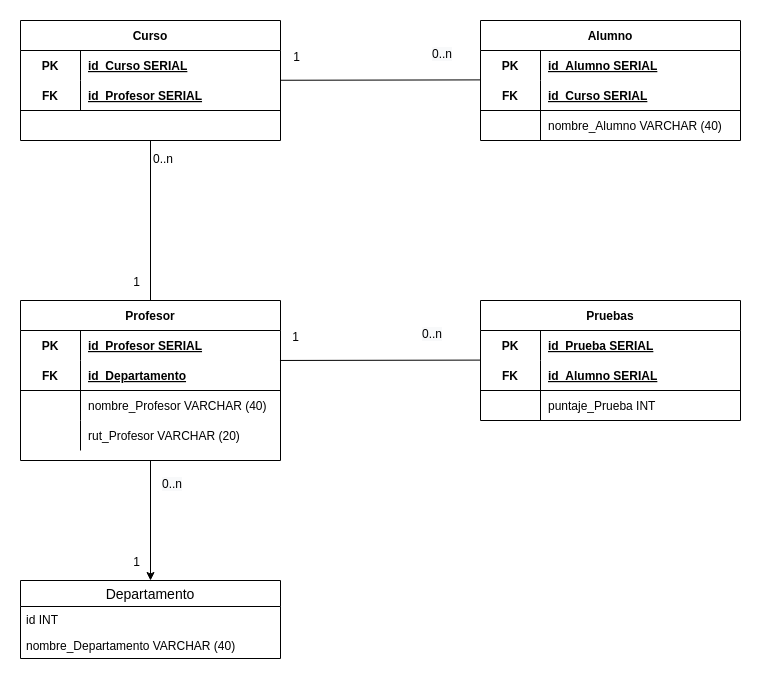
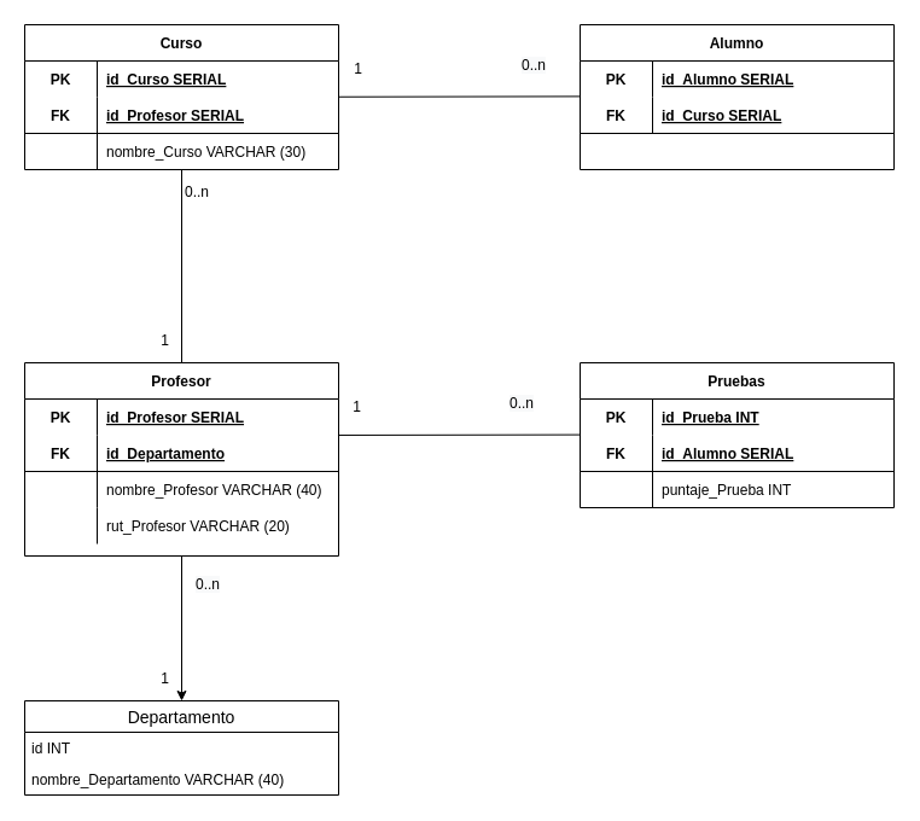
  <mxCell id="0" />
  <mxCell id="1" parent="0" />
  <mxCell id="2" value="Curso" style="shape=table;startSize=30;container=1;collapsible=1;childLayout=tableLayout;fixedRows=1;rowLines=0;fontStyle=1;align=center;resizeLast=1;" vertex="1" parent="1"><mxGeometry x="20" y="20" width="260" height="120" as="geometry" /></mxCell>
  <mxCell id="3" value="" style="shape=partialRectangle;collapsible=0;dropTarget=0;pointerEvents=0;fillColor=none;top=0;left=0;bottom=0;right=0;points=[[0,0.5],[1,0.5]];portConstraint=eastwest;" vertex="1" parent="2"><mxGeometry y="30" width="260" height="30" as="geometry" /></mxCell>
  <mxCell id="4" value="PK" style="shape=partialRectangle;connectable=0;fillColor=none;top=0;left=0;bottom=0;right=0;fontStyle=1;overflow=hidden;" vertex="1" parent="3"><mxGeometry width="60" height="30" as="geometry" /></mxCell>
  <mxCell id="5" value="id_Curso SERIAL" style="shape=partialRectangle;connectable=0;fillColor=none;top=0;left=0;bottom=0;right=0;align=left;spacingLeft=6;fontStyle=5;overflow=hidden;" vertex="1" parent="3"><mxGeometry x="60" width="200" height="30" as="geometry" /></mxCell>
  <mxCell id="6" value="" style="shape=partialRectangle;collapsible=0;dropTarget=0;pointerEvents=0;fillColor=none;top=0;left=0;bottom=1;right=0;points=[[0,0.5],[1,0.5]];portConstraint=eastwest;" vertex="1" parent="2"><mxGeometry y="60" width="260" height="30" as="geometry" /></mxCell>
  <mxCell id="7" value="FK" style="shape=partialRectangle;connectable=0;fillColor=none;top=0;left=0;bottom=0;right=0;fontStyle=1;overflow=hidden;" vertex="1" parent="6"><mxGeometry width="60" height="30" as="geometry" /></mxCell>
  <mxCell id="8" value="id_Profesor SERIAL" style="shape=partialRectangle;connectable=0;fillColor=none;top=0;left=0;bottom=0;right=0;align=left;spacingLeft=6;fontStyle=5;overflow=hidden;" vertex="1" parent="6"><mxGeometry x="60" width="200" height="30" as="geometry" /></mxCell>
  <mxCell id="9" value="" style="shape=partialRectangle;collapsible=0;dropTarget=0;pointerEvents=0;fillColor=none;top=0;left=0;bottom=0;right=0;points=[[0,0.5],[1,0.5]];portConstraint=eastwest;" vertex="1" parent="2"><mxGeometry y="90" width="260" height="30" as="geometry" /></mxCell>
  <mxCell id="10" value="" style="shape=partialRectangle;connectable=0;fillColor=none;top=0;left=0;bottom=0;right=0;editable=1;overflow=hidden;" vertex="1" parent="9"><mxGeometry width="60" height="30" as="geometry" /></mxCell>
+ <mxCell id="11" value="nombre_Curso VARCHAR (30)" style="shape=partialRectangle;connectable=0;fillColor=none;top=0;left=0;bottom=0;right=0;align=left;spacingLeft=6;overflow=hidden;" vertex="1" parent="9"><mxGeometry x="60" width="200" height="30" as="geometry" /></mxCell>
  <mxCell id="12" value="Profesor" style="shape=table;startSize=30;container=1;collapsible=1;childLayout=tableLayout;fixedRows=1;rowLines=0;fontStyle=1;align=center;resizeLast=1;" vertex="1" parent="1"><mxGeometry x="20" y="300" width="260" height="160" as="geometry" /></mxCell>
  <mxCell id="13" value="" style="shape=partialRectangle;collapsible=0;dropTarget=0;pointerEvents=0;fillColor=none;top=0;left=0;bottom=0;right=0;points=[[0,0.5],[1,0.5]];portConstraint=eastwest;" vertex="1" parent="12"><mxGeometry y="30" width="260" height="30" as="geometry" /></mxCell>
  <mxCell id="14" value="PK" style="shape=partialRectangle;connectable=0;fillColor=none;top=0;left=0;bottom=0;right=0;fontStyle=1;overflow=hidden;" vertex="1" parent="13"><mxGeometry width="60" height="30" as="geometry" /></mxCell>
  <mxCell id="15" value="id_Profesor SERIAL" style="shape=partialRectangle;connectable=0;fillColor=none;top=0;left=0;bottom=0;right=0;align=left;spacingLeft=6;fontStyle=5;overflow=hidden;" vertex="1" parent="13"><mxGeometry x="60" width="200" height="30" as="geometry" /></mxCell>
  <mxCell id="16" value="" style="shape=partialRectangle;collapsible=0;dropTarget=0;pointerEvents=0;fillColor=none;top=0;left=0;bottom=1;right=0;points=[[0,0.5],[1,0.5]];portConstraint=eastwest;" vertex="1" parent="12"><mxGeometry y="60" width="260" height="30" as="geometry" /></mxCell>
  <mxCell id="17" value="FK" style="shape=partialRectangle;connectable=0;fillColor=none;top=0;left=0;bottom=0;right=0;fontStyle=1;overflow=hidden;" vertex="1" parent="16"><mxGeometry width="60" height="30" as="geometry" /></mxCell>
  <mxCell id="18" value="id_Departamento" style="shape=partialRectangle;connectable=0;fillColor=none;top=0;left=0;bottom=0;right=0;align=left;spacingLeft=6;fontStyle=5;overflow=hidden;" vertex="1" parent="16"><mxGeometry x="60" width="200" height="30" as="geometry" /></mxCell>
  <mxCell id="19" value="" style="shape=partialRectangle;collapsible=0;dropTarget=0;pointerEvents=0;fillColor=none;top=0;left=0;bottom=0;right=0;points=[[0,0.5],[1,0.5]];portConstraint=eastwest;" vertex="1" parent="12"><mxGeometry y="90" width="260" height="30" as="geometry" /></mxCell>
  <mxCell id="20" value="" style="shape=partialRectangle;connectable=0;fillColor=none;top=0;left=0;bottom=0;right=0;editable=1;overflow=hidden;" vertex="1" parent="19"><mxGeometry width="60" height="30" as="geometry" /></mxCell>
  <mxCell id="21" value="nombre_Profesor VARCHAR (40)" style="shape=partialRectangle;connectable=0;fillColor=none;top=0;left=0;bottom=0;right=0;align=left;spacingLeft=6;overflow=hidden;" vertex="1" parent="19"><mxGeometry x="60" width="200" height="30" as="geometry" /></mxCell>
  <mxCell id="22" value="" style="shape=partialRectangle;collapsible=0;dropTarget=0;pointerEvents=0;fillColor=none;top=0;left=0;bottom=0;right=0;points=[[0,0.5],[1,0.5]];portConstraint=eastwest;" vertex="1" parent="12"><mxGeometry y="120" width="260" height="30" as="geometry" /></mxCell>
  <mxCell id="23" value="" style="shape=partialRectangle;connectable=0;fillColor=none;top=0;left=0;bottom=0;right=0;editable=1;overflow=hidden;" vertex="1" parent="22"><mxGeometry width="60" height="30" as="geometry" /></mxCell>
  <mxCell id="24" value="rut_Profesor VARCHAR (20)" style="shape=partialRectangle;connectable=0;fillColor=none;top=0;left=0;bottom=0;right=0;align=left;spacingLeft=6;overflow=hidden;" vertex="1" parent="22"><mxGeometry x="60" width="200" height="30" as="geometry" /></mxCell>
  <mxCell id="25" value="Alumno" style="shape=table;startSize=30;container=1;collapsible=1;childLayout=tableLayout;fixedRows=1;rowLines=0;fontStyle=1;align=center;resizeLast=1;" vertex="1" parent="1"><mxGeometry x="480" y="20" width="260" height="120" as="geometry" /></mxCell>
  <mxCell id="26" value="" style="shape=partialRectangle;collapsible=0;dropTarget=0;pointerEvents=0;fillColor=none;top=0;left=0;bottom=0;right=0;points=[[0,0.5],[1,0.5]];portConstraint=eastwest;" vertex="1" parent="25"><mxGeometry y="30" width="260" height="30" as="geometry" /></mxCell>
  <mxCell id="27" value="PK" style="shape=partialRectangle;connectable=0;fillColor=none;top=0;left=0;bottom=0;right=0;fontStyle=1;overflow=hidden;" vertex="1" parent="26"><mxGeometry width="60" height="30" as="geometry" /></mxCell>
  <mxCell id="28" value="id_Alumno SERIAL" style="shape=partialRectangle;connectable=0;fillColor=none;top=0;left=0;bottom=0;right=0;align=left;spacingLeft=6;fontStyle=5;overflow=hidden;" vertex="1" parent="26"><mxGeometry x="60" width="200" height="30" as="geometry" /></mxCell>
  <mxCell id="29" value="" style="shape=partialRectangle;collapsible=0;dropTarget=0;pointerEvents=0;fillColor=none;top=0;left=0;bottom=1;right=0;points=[[0,0.5],[1,0.5]];portConstraint=eastwest;" vertex="1" parent="25"><mxGeometry y="60" width="260" height="30" as="geometry" /></mxCell>
  <mxCell id="30" value="FK" style="shape=partialRectangle;connectable=0;fillColor=none;top=0;left=0;bottom=0;right=0;fontStyle=1;overflow=hidden;" vertex="1" parent="29"><mxGeometry width="60" height="30" as="geometry" /></mxCell>
  <mxCell id="31" value="id_Curso SERIAL" style="shape=partialRectangle;connectable=0;fillColor=none;top=0;left=0;bottom=0;right=0;align=left;spacingLeft=6;fontStyle=5;overflow=hidden;" vertex="1" parent="29"><mxGeometry x="60" width="200" height="30" as="geometry" /></mxCell>
  <mxCell id="32" value="" style="shape=partialRectangle;collapsible=0;dropTarget=0;pointerEvents=0;fillColor=none;top=0;left=0;bottom=0;right=0;points=[[0,0.5],[1,0.5]];portConstraint=eastwest;" vertex="1" parent="25"><mxGeometry y="90" width="260" height="30" as="geometry" /></mxCell>
  <mxCell id="33" value="" style="shape=partialRectangle;connectable=0;fillColor=none;top=0;left=0;bottom=0;right=0;editable=1;overflow=hidden;" vertex="1" parent="32"><mxGeometry width="60" height="30" as="geometry" /></mxCell>
- <mxCell id="34" value="nombre_Alumno VARCHAR (40)" style="shape=partialRectangle;connectable=0;fillColor=none;top=0;left=0;bottom=0;right=0;align=left;spacingLeft=6;overflow=hidden;" vertex="1" parent="32"><mxGeometry x="60" width="200" height="30" as="geometry" /></mxCell>
  <mxCell id="35" value="Pruebas" style="shape=table;startSize=30;container=1;collapsible=1;childLayout=tableLayout;fixedRows=1;rowLines=0;fontStyle=1;align=center;resizeLast=1;" vertex="1" parent="1"><mxGeometry x="480" y="300" width="260" height="120" as="geometry" /></mxCell>
  <mxCell id="36" value="" style="shape=partialRectangle;collapsible=0;dropTarget=0;pointerEvents=0;fillColor=none;top=0;left=0;bottom=0;right=0;points=[[0,0.5],[1,0.5]];portConstraint=eastwest;" vertex="1" parent="35"><mxGeometry y="30" width="260" height="30" as="geometry" /></mxCell>
  <mxCell id="37" value="PK" style="shape=partialRectangle;connectable=0;fillColor=none;top=0;left=0;bottom=0;right=0;fontStyle=1;overflow=hidden;" vertex="1" parent="36"><mxGeometry width="60" height="30" as="geometry" /></mxCell>
- <mxCell id="38" value="id_Prueba SERIAL" style="shape=partialRectangle;connectable=0;fillColor=none;top=0;left=0;bottom=0;right=0;align=left;spacingLeft=6;fontStyle=5;overflow=hidden;" vertex="1" parent="36"><mxGeometry x="60" width="200" height="30" as="geometry" /></mxCell>
+ <mxCell id="38" value="id_Prueba INT" style="shape=partialRectangle;connectable=0;fillColor=none;top=0;left=0;bottom=0;right=0;align=left;spacingLeft=6;fontStyle=5;overflow=hidden;" vertex="1" parent="36"><mxGeometry x="60" width="200" height="30" as="geometry" /></mxCell>
  <mxCell id="39" value="" style="shape=partialRectangle;collapsible=0;dropTarget=0;pointerEvents=0;fillColor=none;top=0;left=0;bottom=1;right=0;points=[[0,0.5],[1,0.5]];portConstraint=eastwest;" vertex="1" parent="35"><mxGeometry y="60" width="260" height="30" as="geometry" /></mxCell>
  <mxCell id="40" value="FK" style="shape=partialRectangle;connectable=0;fillColor=none;top=0;left=0;bottom=0;right=0;fontStyle=1;overflow=hidden;" vertex="1" parent="39"><mxGeometry width="60" height="30" as="geometry" /></mxCell>
  <mxCell id="41" value="id_Alumno SERIAL" style="shape=partialRectangle;connectable=0;fillColor=none;top=0;left=0;bottom=0;right=0;align=left;spacingLeft=6;fontStyle=5;overflow=hidden;" vertex="1" parent="39"><mxGeometry x="60" width="200" height="30" as="geometry" /></mxCell>
  <mxCell id="42" value="" style="shape=partialRectangle;collapsible=0;dropTarget=0;pointerEvents=0;fillColor=none;top=0;left=0;bottom=0;right=0;points=[[0,0.5],[1,0.5]];portConstraint=eastwest;" vertex="1" parent="35"><mxGeometry y="90" width="260" height="30" as="geometry" /></mxCell>
  <mxCell id="43" value="" style="shape=partialRectangle;connectable=0;fillColor=none;top=0;left=0;bottom=0;right=0;editable=1;overflow=hidden;" vertex="1" parent="42"><mxGeometry width="60" height="30" as="geometry" /></mxCell>
  <mxCell id="44" value="puntaje_Prueba INT" style="shape=partialRectangle;connectable=0;fillColor=none;top=0;left=0;bottom=0;right=0;align=left;spacingLeft=6;overflow=hidden;" vertex="1" parent="42"><mxGeometry x="60" width="200" height="30" as="geometry" /></mxCell>
  <mxCell id="45" value="" style="endArrow=classic;html=1;rounded=0;entryX=0.5;entryY=0;entryDx=0;entryDy=0;exitX=0.5;exitY=1;exitDx=0;exitDy=0;" edge="1" parent="1" source="12" target="50"><mxGeometry relative="1" as="geometry"><mxPoint y="470" as="sourcePoint" x="-20" /><mxPoint x="140" y="470" as="targetPoint" /></mxGeometry></mxCell>
  <mxCell id="46" value="1" style="resizable=0;html=1;align=right;verticalAlign=bottom;" connectable="0" vertex="1" parent="45"><mxGeometry x="1" relative="1" as="geometry"><mxPoint x="-10" y="-10" as="offset" /></mxGeometry></mxCell>
  <mxCell id="47" value="" style="endArrow=none;html=1;rounded=0;entryX=0.5;entryY=0;entryDx=0;entryDy=0;" edge="1" parent="1" source="9" target="12"><mxGeometry relative="1" as="geometry"><mxPoint x="140" y="220" as="sourcePoint" /><mxPoint x="140" y="290" as="targetPoint" /><Array as="points" /></mxGeometry></mxCell>
  <mxCell id="48" value="1" style="resizable=0;html=1;align=right;verticalAlign=bottom;" connectable="0" vertex="1" parent="47"><mxGeometry x="1" relative="1" as="geometry"><mxPoint x="-10" y="-10" as="offset" /></mxGeometry></mxCell>
  <mxCell id="49" value="0..n" style="resizable=0;html=1;align=right;verticalAlign=bottom;" connectable="0" vertex="1" parent="1"><mxGeometry x="150" y="300" as="geometry"><mxPoint x="23" y="-133" as="offset" /></mxGeometry></mxCell>
  <mxCell id="50" value="Departamento" style="swimlane;fontStyle=0;childLayout=stackLayout;horizontal=1;startSize=26;horizontalStack=0;resizeParent=1;resizeParentMax=0;resizeLast=0;collapsible=1;marginBottom=0;align=center;fontSize=14;" vertex="1" parent="1"><mxGeometry x="20" y="580" width="260" height="78" as="geometry" /></mxCell>
  <mxCell id="51" value="id INT" style="text;strokeColor=none;fillColor=none;spacingLeft=4;spacingRight=4;overflow=hidden;rotatable=0;points=[[0,0.5],[1,0.5]];portConstraint=eastwest;fontSize=12;" vertex="1" parent="50"><mxGeometry y="26" width="260" height="26" as="geometry" /></mxCell>
  <mxCell id="52" value="nombre_Departamento VARCHAR (40)" style="text;strokeColor=none;fillColor=none;spacingLeft=4;spacingRight=4;overflow=hidden;rotatable=0;points=[[0,0.5],[1,0.5]];portConstraint=eastwest;fontSize=12;" vertex="1" parent="50"><mxGeometry y="52" width="260" height="26" as="geometry" /></mxCell>
  <mxCell id="53" value="&lt;meta charset=&quot;utf-8&quot;&gt;&lt;span style=&quot;color: rgb(0, 0, 0); font-family: helvetica; font-size: 12px; font-style: normal; font-weight: 400; letter-spacing: normal; text-align: right; text-indent: 0px; text-transform: none; word-spacing: 0px; background-color: rgb(248, 249, 250); display: inline; float: none;&quot;&gt;0..n&lt;/span&gt;" style="text;whiteSpace=wrap;html=1;" vertex="1" parent="1"><mxGeometry x="160" y="470" width="50" height="30" as="geometry" /></mxCell>
  <mxCell id="54" value="" style="endArrow=none;html=1;rounded=0;exitX=0.002;exitY=0.98;exitDx=0;exitDy=0;exitPerimeter=0;" edge="1" parent="1" source="26" target="2"><mxGeometry relative="1" as="geometry"><mxPoint x="340" y="90" as="sourcePoint" /><mxPoint x="340" y="250" as="targetPoint" /><Array as="points" /></mxGeometry></mxCell>
  <mxCell id="55" value="1" style="resizable=0;html=1;align=right;verticalAlign=bottom;" connectable="0" vertex="1" parent="54"><mxGeometry x="1" relative="1" as="geometry"><mxPoint x="20.28" y="-14.76" as="offset" /></mxGeometry></mxCell>
  <mxCell id="56" value="&lt;meta charset=&quot;utf-8&quot;&gt;&lt;span style=&quot;color: rgb(0, 0, 0); font-family: helvetica; font-size: 12px; font-style: normal; font-weight: 400; letter-spacing: normal; text-align: right; text-indent: 0px; text-transform: none; word-spacing: 0px; background-color: rgb(248, 249, 250); display: inline; float: none;&quot;&gt;0..n&lt;/span&gt;" style="text;whiteSpace=wrap;html=1;" vertex="1" parent="1"><mxGeometry x="430" y="40" width="50" height="30" as="geometry" /></mxCell>
  <mxCell id="57" value="" style="endArrow=none;html=1;rounded=0;exitX=0.002;exitY=0.98;exitDx=0;exitDy=0;exitPerimeter=0;" edge="1" parent="1"><mxGeometry relative="1" as="geometry"><mxPoint x="480" y="359.6" as="sourcePoint" /><mxPoint x="279.48" y="359.964" as="targetPoint" /><Array as="points" /></mxGeometry></mxCell>
  <mxCell id="58" value="1" style="resizable=0;html=1;align=right;verticalAlign=bottom;" connectable="0" vertex="1" parent="57"><mxGeometry x="1" relative="1" as="geometry"><mxPoint x="20.28" y="-14.76" as="offset" /></mxGeometry></mxCell>
  <mxCell id="59" value="&lt;meta charset=&quot;utf-8&quot;&gt;&lt;span style=&quot;color: rgb(0, 0, 0); font-family: helvetica; font-size: 12px; font-style: normal; font-weight: 400; letter-spacing: normal; text-align: right; text-indent: 0px; text-transform: none; word-spacing: 0px; background-color: rgb(248, 249, 250); display: inline; float: none;&quot;&gt;0..n&lt;/span&gt;" style="text;whiteSpace=wrap;html=1;" vertex="1" parent="1"><mxGeometry x="420" y="320" width="50" height="30" as="geometry" /></mxCell>
